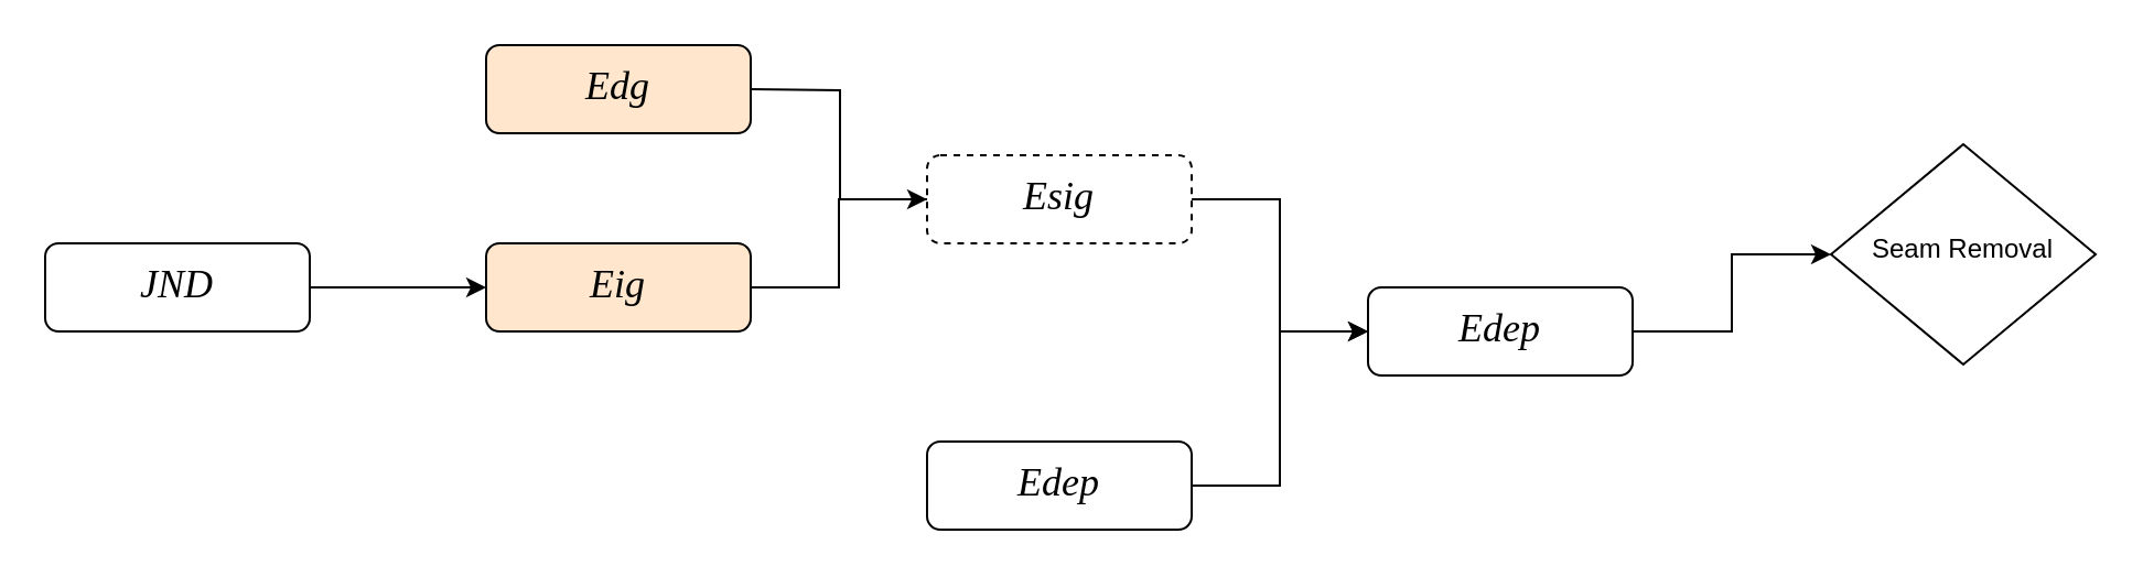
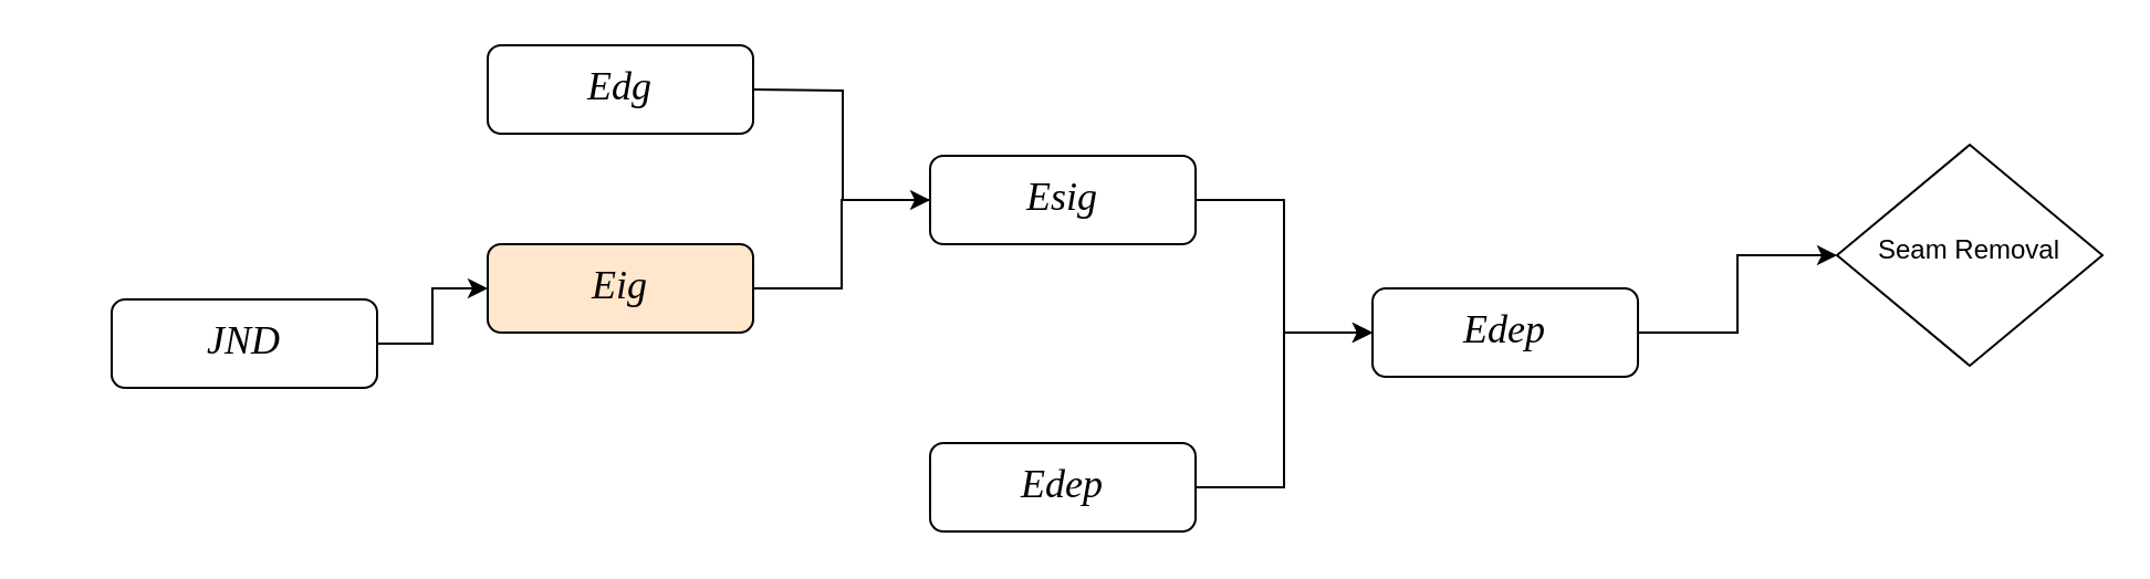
  <mxCell id="0" />
  <mxCell id="1" parent="0" />
  <mxCell id="2" style="edgeStyle=orthogonalEdgeStyle;rounded=0;orthogonalLoop=1;jettySize=auto;html=1;exitX=1;exitY=0.5;exitDx=0;exitDy=0;entryX=0;entryY=0.5;entryDx=0;entryDy=0;" edge="1" parent="1" source="3" target="8"><mxGeometry relative="1" as="geometry" /></mxCell>
- <mxCell id="3" value="&lt;i&gt;&lt;span style=&quot;line-height: 107% ; font-family: &amp;#34;cmmi10&amp;#34;&quot;&gt;&lt;font style=&quot;font-size: 18px&quot;&gt;Esig&lt;/font&gt;&lt;/span&gt;&lt;/i&gt;" style="rounded=1;whiteSpace=wrap;html=1;fontSize=12;glass=0;strokeWidth=1;shadow=0;dashed=1;" parent="1" vertex="1"><mxGeometry x="420" y="70" width="120" height="40" as="geometry" /></mxCell>
+ <mxCell id="3" value="&lt;i&gt;&lt;span style=&quot;line-height: 107% ; font-family: &amp;#34;cmmi10&amp;#34;&quot;&gt;&lt;font style=&quot;font-size: 18px&quot;&gt;Esig&lt;/font&gt;&lt;/span&gt;&lt;/i&gt;" style="rounded=1;whiteSpace=wrap;html=1;fontSize=12;glass=0;strokeWidth=1;shadow=0;" parent="1" vertex="1"><mxGeometry x="420" y="70" width="120" height="40" as="geometry" /></mxCell>
  <mxCell id="4" value="Seam Removal" style="rhombus;whiteSpace=wrap;html=1;shadow=0;fontFamily=Helvetica;fontSize=12;align=center;strokeWidth=1;spacing=6;spacingTop=-4;" parent="1" vertex="1"><mxGeometry x="830" y="65" width="120" height="100" as="geometry" /></mxCell>
  <mxCell id="5" style="edgeStyle=orthogonalEdgeStyle;rounded=0;orthogonalLoop=1;jettySize=auto;html=1;exitX=1;exitY=0.5;exitDx=0;exitDy=0;entryX=0;entryY=0.5;entryDx=0;entryDy=0;" edge="1" parent="1" source="6" target="8"><mxGeometry relative="1" as="geometry"><mxPoint x="550" y="220" as="targetPoint" /><Array as="points"><mxPoint x="580" y="220" /><mxPoint x="580" y="150" /></Array></mxGeometry></mxCell>
  <mxCell id="6" value="&lt;i&gt;&lt;span style=&quot;line-height: 107% ; font-family: &amp;#34;cmmi10&amp;#34;&quot;&gt;&lt;font style=&quot;font-size: 18px&quot;&gt;Edep&lt;/font&gt;&lt;/span&gt;&lt;/i&gt;" style="rounded=1;whiteSpace=wrap;html=1;fontSize=12;glass=0;strokeWidth=1;shadow=0;" parent="1" vertex="1"><mxGeometry x="420" y="200" width="120" height="40" as="geometry" /></mxCell>
  <mxCell id="7" style="edgeStyle=orthogonalEdgeStyle;rounded=0;orthogonalLoop=1;jettySize=auto;html=1;exitX=1;exitY=0.5;exitDx=0;exitDy=0;entryX=0;entryY=0.5;entryDx=0;entryDy=0;" edge="1" parent="1" source="8" target="4"><mxGeometry relative="1" as="geometry" /></mxCell>
  <mxCell id="8" value="&lt;i&gt;&lt;span style=&quot;line-height: 107% ; font-family: &amp;#34;cmmi10&amp;#34;&quot;&gt;&lt;font style=&quot;font-size: 18px&quot;&gt;Edep&lt;/font&gt;&lt;/span&gt;&lt;/i&gt;" style="rounded=1;whiteSpace=wrap;html=1;fontSize=12;glass=0;strokeWidth=1;shadow=0;" vertex="1" parent="1"><mxGeometry x="620" y="130" width="120" height="40" as="geometry" /></mxCell>
  <mxCell id="9" style="edgeStyle=orthogonalEdgeStyle;rounded=0;orthogonalLoop=1;jettySize=auto;html=1;exitX=1;exitY=0.5;exitDx=0;exitDy=0;entryX=0;entryY=0.5;entryDx=0;entryDy=0;" edge="1" parent="1" target="3"><mxGeometry relative="1" as="geometry"><mxPoint x="340" y="40" as="sourcePoint" /></mxGeometry></mxCell>
- <mxCell id="10" value="&lt;i&gt;&lt;span style=&quot;line-height: 107% ; font-family: &amp;#34;cmmi10&amp;#34;&quot;&gt;&lt;font style=&quot;font-size: 18px&quot;&gt;Edg&lt;/font&gt;&lt;/span&gt;&lt;/i&gt;" style="rounded=1;whiteSpace=wrap;html=1;fontSize=12;glass=0;strokeWidth=1;shadow=0;fillColor=#ffe6cc;" vertex="1" parent="1"><mxGeometry x="220" y="20" width="120" height="40" as="geometry" /></mxCell>
+ <mxCell id="10" value="&lt;i&gt;&lt;span style=&quot;line-height: 107% ; font-family: &amp;#34;cmmi10&amp;#34;&quot;&gt;&lt;font style=&quot;font-size: 18px&quot;&gt;Edg&lt;/font&gt;&lt;/span&gt;&lt;/i&gt;" style="rounded=1;whiteSpace=wrap;html=1;fontSize=12;glass=0;strokeWidth=1;shadow=0;" vertex="1" parent="1"><mxGeometry x="220" y="20" width="120" height="40" as="geometry" /></mxCell>
  <mxCell id="11" style="edgeStyle=orthogonalEdgeStyle;rounded=0;orthogonalLoop=1;jettySize=auto;html=1;exitX=1;exitY=0.5;exitDx=0;exitDy=0;entryX=0;entryY=0.5;entryDx=0;entryDy=0;endArrow=none;" edge="1" parent="1" source="12" target="3"><mxGeometry relative="1" as="geometry"><mxPoint x="410" y="160" as="targetPoint" /><mxPoint x="350" y="130" as="sourcePoint" /></mxGeometry></mxCell>
  <mxCell id="12" value="&lt;i&gt;&lt;span style=&quot;line-height: 107% ; font-family: &amp;#34;cmmi10&amp;#34;&quot;&gt;&lt;font style=&quot;font-size: 18px&quot;&gt;Eig&lt;/font&gt;&lt;/span&gt;&lt;/i&gt;" style="rounded=1;whiteSpace=wrap;html=1;fontSize=12;glass=0;strokeWidth=1;shadow=0;fillColor=#ffe6cc;" vertex="1" parent="1"><mxGeometry x="220" y="110" width="120" height="40" as="geometry" /></mxCell>
  <mxCell id="13" style="edgeStyle=orthogonalEdgeStyle;rounded=0;orthogonalLoop=1;jettySize=auto;html=1;exitX=1;exitY=0.5;exitDx=0;exitDy=0;entryX=0;entryY=0.5;entryDx=0;entryDy=0;" edge="1" parent="1" source="14" target="12"><mxGeometry relative="1" as="geometry" /></mxCell>
- <mxCell id="14" value="&lt;i&gt;&lt;span style=&quot;line-height: 107% ; font-family: &amp;#34;cmmi10&amp;#34;&quot;&gt;&lt;font style=&quot;font-size: 18px&quot;&gt;JND&lt;/font&gt;&lt;/span&gt;&lt;/i&gt;" style="rounded=1;whiteSpace=wrap;html=1;fontSize=12;glass=0;strokeWidth=1;shadow=0;" vertex="1" parent="1"><mxGeometry x="20" y="110" width="120" height="40" as="geometry" /></mxCell>
+ <mxCell id="14" value="&lt;i&gt;&lt;span style=&quot;line-height: 107% ; font-family: &amp;#34;cmmi10&amp;#34;&quot;&gt;&lt;font style=&quot;font-size: 18px&quot;&gt;JND&lt;/font&gt;&lt;/span&gt;&lt;/i&gt;" style="rounded=1;whiteSpace=wrap;html=1;fontSize=12;glass=0;strokeWidth=1;shadow=0;" vertex="1" parent="1"><mxGeometry x="50" y="135" width="120" height="40" as="geometry" /></mxCell>
